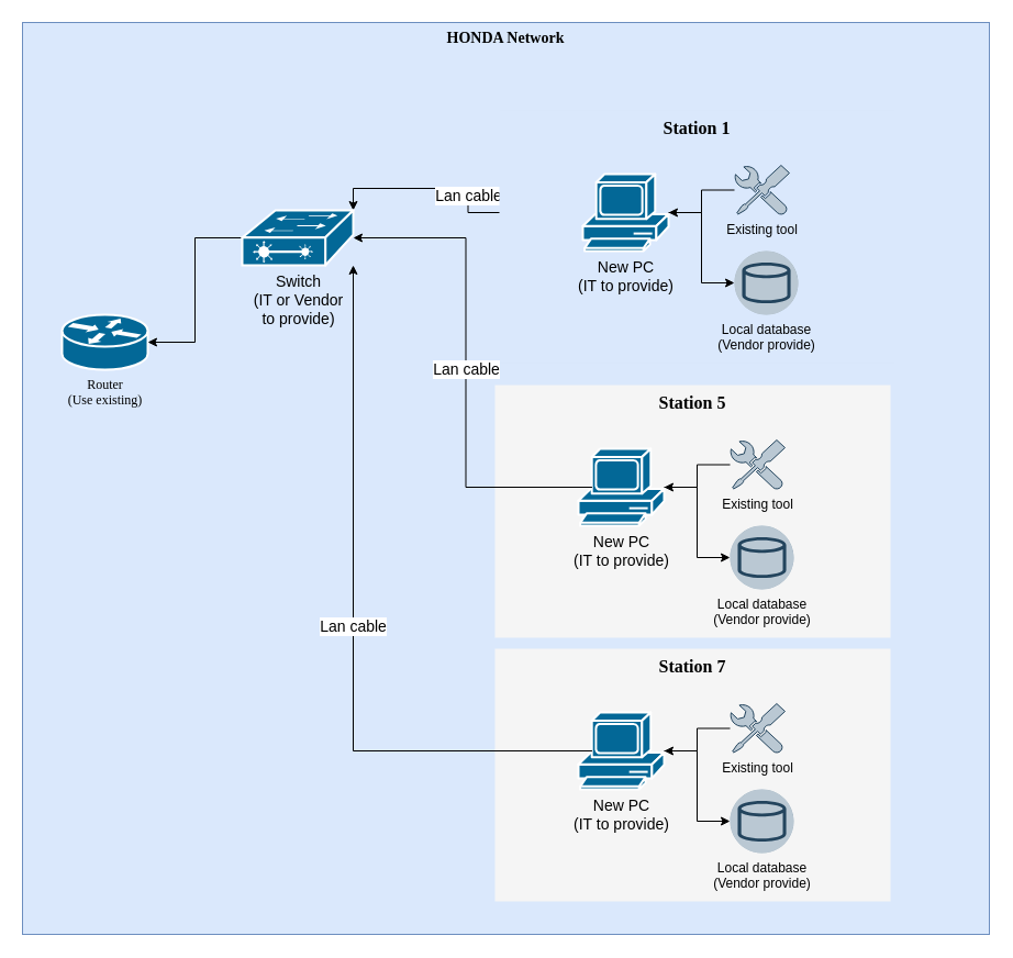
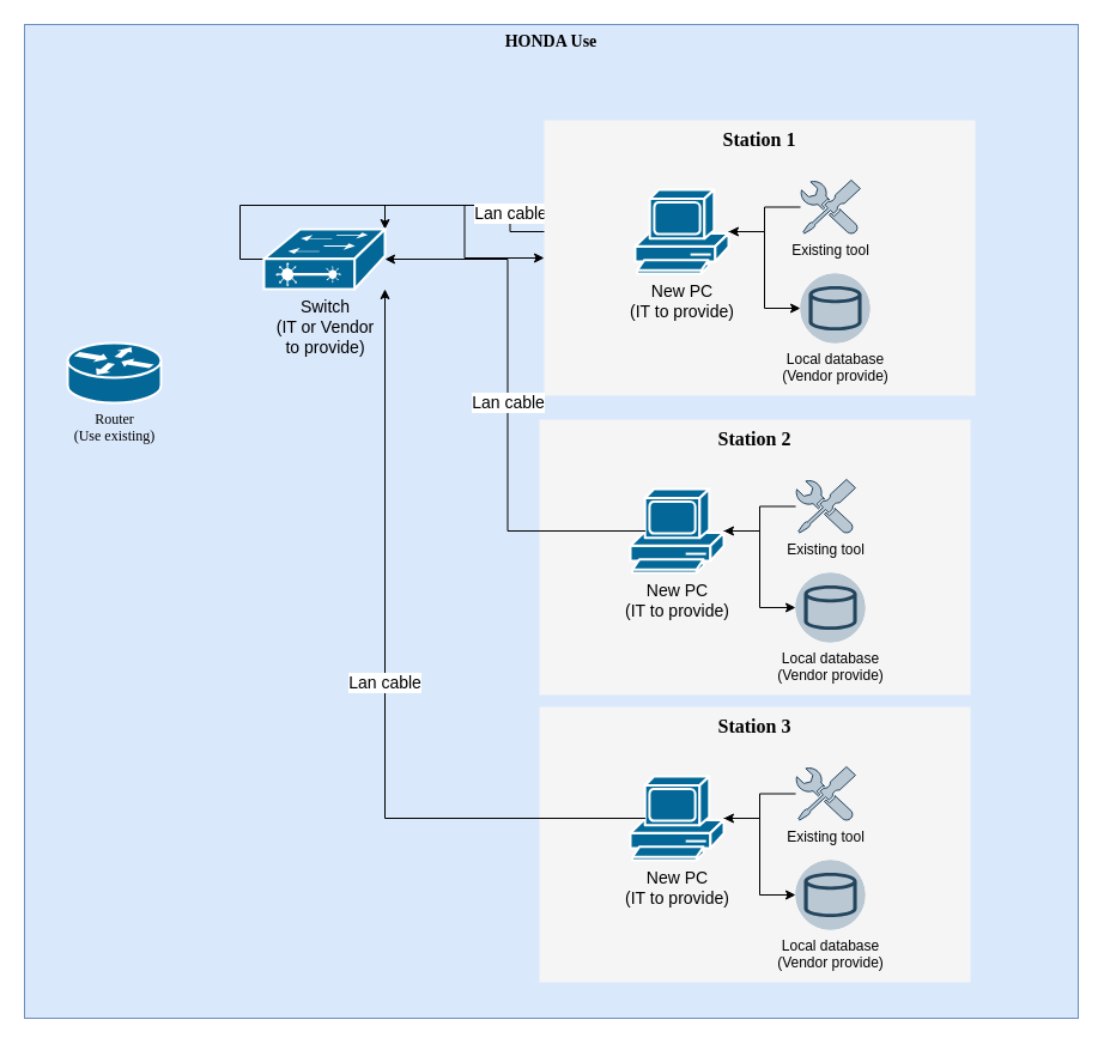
  <mxCell id="0" />
  <mxCell id="1" parent="0" />
- <mxCell id="2" value="HONDA Network" style="whiteSpace=wrap;html=1;rounded=0;shadow=0;comic=0;strokeWidth=1;fontFamily=Verdana;fontSize=14;fillColor=#dae8fc;strokeColor=#6c8ebf;verticalAlign=top;fontStyle=1;" parent="1" vertex="1"><mxGeometry x="20" y="20" width="880" height="830" as="geometry" /></mxCell>
+ <mxCell id="2" value="HONDA Use" style="whiteSpace=wrap;html=1;rounded=0;shadow=0;comic=0;strokeWidth=1;fontFamily=Verdana;fontSize=14;fillColor=#dae8fc;strokeColor=#6c8ebf;verticalAlign=top;fontStyle=1;" parent="1" vertex="1"><mxGeometry x="20" y="20" width="880" height="830" as="geometry" /></mxCell>
  <mxCell id="3" value="Router&lt;br&gt;(Use existing)" style="shape=mxgraph.cisco.routers.router;html=1;dashed=0;fillColor=#036897;strokeColor=#ffffff;strokeWidth=2;verticalLabelPosition=bottom;verticalAlign=top;rounded=0;shadow=0;comic=0;fontFamily=Verdana;fontSize=12;" parent="1" vertex="1"><mxGeometry x="56" y="286" width="78" height="50" as="geometry" /></mxCell>
  <mxCell id="4" value="Lan cable" style="edgeStyle=orthogonalEdgeStyle;rounded=0;orthogonalLoop=1;jettySize=auto;html=1;exitX=0.16;exitY=0.5;exitDx=0;exitDy=0;exitPerimeter=0;fontSize=14;entryX=1;entryY=0;entryDx=0;entryDy=0;entryPerimeter=0;" parent="1" source="9" target="6" edge="1"><mxGeometry relative="1" as="geometry" /></mxCell>
- <mxCell id="5" style="edgeStyle=orthogonalEdgeStyle;rounded=0;orthogonalLoop=1;jettySize=auto;html=1;exitX=0;exitY=0.5;exitDx=0;exitDy=0;exitPerimeter=0;entryX=1;entryY=0.5;entryDx=0;entryDy=0;entryPerimeter=0;fontSize=14;" parent="1" source="6" target="3" edge="1"><mxGeometry relative="1" as="geometry" /></mxCell>
+ <mxCell id="5" style="edgeStyle=orthogonalEdgeStyle;rounded=0;orthogonalLoop=1;jettySize=auto;html=1;exitX=0;exitY=0.5;exitDx=0;exitDy=0;exitPerimeter=0;fontSize=14;" parent="1" source="6" target="8" edge="1"><mxGeometry relative="1" as="geometry" /></mxCell>
  <mxCell id="6" value="Switch&lt;br&gt;(IT or Vendor &lt;br&gt;to provide)" style="shape=mxgraph.cisco.switches.layer_2_remote_switch;html=1;pointerEvents=1;dashed=0;fillColor=#036897;strokeColor=#ffffff;strokeWidth=2;verticalLabelPosition=bottom;verticalAlign=top;align=center;outlineConnect=0;fontSize=14;" parent="1" vertex="1"><mxGeometry x="220" y="191" width="101" height="50" as="geometry" /></mxCell>
  <mxCell id="7" value="" style="group" parent="1" vertex="1" connectable="0"><mxGeometry x="454" y="100" width="360" height="230" as="geometry" /></mxCell>
- <mxCell id="8" value="Station 1" style="whiteSpace=wrap;html=1;rounded=0;shadow=0;comic=0;strokeWidth=1;fontFamily=Verdana;fontSize=16;fillColor=#dae8fc;strokeColor=none;fontStyle=1;verticalAlign=top;" parent="7" vertex="1"><mxGeometry width="360" height="230" as="geometry" /></mxCell>
+ <mxCell id="8" value="Station 1" style="whiteSpace=wrap;html=1;rounded=0;shadow=0;comic=0;strokeWidth=1;fontFamily=Verdana;fontSize=16;fillColor=#f5f5f5;strokeColor=none;fontStyle=1;verticalAlign=top;" parent="7" vertex="1"><mxGeometry width="360" height="230" as="geometry" /></mxCell>
  <mxCell id="9" value="New PC&lt;br&gt;(IT to provide)" style="shape=mxgraph.cisco.computers_and_peripherals.pc;html=1;pointerEvents=1;dashed=0;fillColor=#036897;strokeColor=#ffffff;strokeWidth=2;verticalLabelPosition=bottom;verticalAlign=top;align=center;outlineConnect=0;fontSize=14;" parent="7" vertex="1"><mxGeometry x="76" y="58" width="78" height="70" as="geometry" /></mxCell>
  <mxCell id="10" value="Local database&lt;br&gt;(Vendor provide)" style="fillColor=#bac8d3;verticalLabelPosition=bottom;sketch=0;html=1;strokeColor=#23445d;verticalAlign=top;align=center;points=[[0.145,0.145,0],[0.5,0,0],[0.855,0.145,0],[1,0.5,0],[0.855,0.855,0],[0.5,1,0],[0.145,0.855,0],[0,0.5,0]];pointerEvents=1;shape=mxgraph.cisco_safe.compositeIcon;bgIcon=ellipse;resIcon=mxgraph.cisco_safe.capability.database;" parent="7" vertex="1"><mxGeometry x="214" y="128" width="58" height="58" as="geometry" /></mxCell>
  <mxCell id="11" value="" style="edgeStyle=orthogonalEdgeStyle;rounded=0;orthogonalLoop=1;jettySize=auto;html=1;" parent="7" source="9" target="10" edge="1"><mxGeometry relative="1" as="geometry" /></mxCell>
  <mxCell id="12" value="" style="edgeStyle=orthogonalEdgeStyle;rounded=0;orthogonalLoop=1;jettySize=auto;html=1;fontSize=14;" parent="7" source="13" target="9" edge="1"><mxGeometry relative="1" as="geometry" /></mxCell>
  <mxCell id="13" value="Existing tool" style="sketch=0;aspect=fixed;pointerEvents=1;shadow=0;dashed=0;html=1;strokeColor=#23445d;labelPosition=center;verticalLabelPosition=bottom;verticalAlign=top;align=center;fillColor=#bac8d3;shape=mxgraph.mscae.enterprise.tool;" parent="7" vertex="1"><mxGeometry x="214" y="50" width="50" height="45" as="geometry" /></mxCell>
  <mxCell id="14" value="" style="group" parent="1" vertex="1" connectable="0"><mxGeometry x="450" y="350" width="360" height="230" as="geometry" /></mxCell>
- <mxCell id="15" value="Station 5" style="whiteSpace=wrap;html=1;rounded=0;shadow=0;comic=0;strokeWidth=1;fontFamily=Verdana;fontSize=16;fillColor=#f5f5f5;strokeColor=none;fontStyle=1;verticalAlign=top;" parent="14" vertex="1"><mxGeometry width="360" height="230" as="geometry" /></mxCell>
+ <mxCell id="15" value="Station 2" style="whiteSpace=wrap;html=1;rounded=0;shadow=0;comic=0;strokeWidth=1;fontFamily=Verdana;fontSize=16;fillColor=#f5f5f5;strokeColor=none;fontStyle=1;verticalAlign=top;" parent="14" vertex="1"><mxGeometry width="360" height="230" as="geometry" /></mxCell>
  <mxCell id="16" value="New PC&lt;br&gt;(IT to provide)" style="shape=mxgraph.cisco.computers_and_peripherals.pc;html=1;pointerEvents=1;dashed=0;fillColor=#036897;strokeColor=#ffffff;strokeWidth=2;verticalLabelPosition=bottom;verticalAlign=top;align=center;outlineConnect=0;fontSize=14;" parent="14" vertex="1"><mxGeometry x="76" y="58" width="78" height="70" as="geometry" /></mxCell>
  <mxCell id="17" value="Local database&lt;br&gt;(Vendor provide)" style="fillColor=#bac8d3;verticalLabelPosition=bottom;sketch=0;html=1;strokeColor=#23445d;verticalAlign=top;align=center;points=[[0.145,0.145,0],[0.5,0,0],[0.855,0.145,0],[1,0.5,0],[0.855,0.855,0],[0.5,1,0],[0.145,0.855,0],[0,0.5,0]];pointerEvents=1;shape=mxgraph.cisco_safe.compositeIcon;bgIcon=ellipse;resIcon=mxgraph.cisco_safe.capability.database;" parent="14" vertex="1"><mxGeometry x="214" y="128" width="58" height="58" as="geometry" /></mxCell>
  <mxCell id="18" value="" style="edgeStyle=orthogonalEdgeStyle;rounded=0;orthogonalLoop=1;jettySize=auto;html=1;" parent="14" source="16" target="17" edge="1"><mxGeometry relative="1" as="geometry" /></mxCell>
  <mxCell id="19" value="" style="edgeStyle=orthogonalEdgeStyle;rounded=0;orthogonalLoop=1;jettySize=auto;html=1;fontSize=14;" parent="14" source="20" target="16" edge="1"><mxGeometry relative="1" as="geometry" /></mxCell>
  <mxCell id="20" value="Existing tool" style="sketch=0;aspect=fixed;pointerEvents=1;shadow=0;dashed=0;html=1;strokeColor=#23445d;labelPosition=center;verticalLabelPosition=bottom;verticalAlign=top;align=center;fillColor=#bac8d3;shape=mxgraph.mscae.enterprise.tool;" parent="14" vertex="1"><mxGeometry x="214" y="50" width="50" height="45" as="geometry" /></mxCell>
  <mxCell id="21" value="" style="group" parent="1" vertex="1" connectable="0"><mxGeometry x="450" y="590" width="360" height="230" as="geometry" /></mxCell>
- <mxCell id="22" value="Station 7" style="whiteSpace=wrap;html=1;rounded=0;shadow=0;comic=0;strokeWidth=1;fontFamily=Verdana;fontSize=16;fillColor=#f5f5f5;strokeColor=none;fontStyle=1;verticalAlign=top;" parent="21" vertex="1"><mxGeometry width="360" height="230" as="geometry" /></mxCell>
+ <mxCell id="22" value="Station 3" style="whiteSpace=wrap;html=1;rounded=0;shadow=0;comic=0;strokeWidth=1;fontFamily=Verdana;fontSize=16;fillColor=#f5f5f5;strokeColor=none;fontStyle=1;verticalAlign=top;" parent="21" vertex="1"><mxGeometry width="360" height="230" as="geometry" /></mxCell>
  <mxCell id="23" value="New PC&lt;br&gt;(IT to provide)" style="shape=mxgraph.cisco.computers_and_peripherals.pc;html=1;pointerEvents=1;dashed=0;fillColor=#036897;strokeColor=#ffffff;strokeWidth=2;verticalLabelPosition=bottom;verticalAlign=top;align=center;outlineConnect=0;fontSize=14;" parent="21" vertex="1"><mxGeometry x="76" y="58" width="78" height="70" as="geometry" /></mxCell>
  <mxCell id="24" value="Local database&lt;br&gt;(Vendor provide)" style="fillColor=#bac8d3;verticalLabelPosition=bottom;sketch=0;html=1;strokeColor=#23445d;verticalAlign=top;align=center;points=[[0.145,0.145,0],[0.5,0,0],[0.855,0.145,0],[1,0.5,0],[0.855,0.855,0],[0.5,1,0],[0.145,0.855,0],[0,0.5,0]];pointerEvents=1;shape=mxgraph.cisco_safe.compositeIcon;bgIcon=ellipse;resIcon=mxgraph.cisco_safe.capability.database;" parent="21" vertex="1"><mxGeometry x="214" y="128" width="58" height="58" as="geometry" /></mxCell>
  <mxCell id="25" value="" style="edgeStyle=orthogonalEdgeStyle;rounded=0;orthogonalLoop=1;jettySize=auto;html=1;" parent="21" source="23" target="24" edge="1"><mxGeometry relative="1" as="geometry" /></mxCell>
  <mxCell id="26" value="" style="edgeStyle=orthogonalEdgeStyle;rounded=0;orthogonalLoop=1;jettySize=auto;html=1;fontSize=14;" parent="21" source="27" target="23" edge="1"><mxGeometry relative="1" as="geometry" /></mxCell>
  <mxCell id="27" value="Existing tool" style="sketch=0;aspect=fixed;pointerEvents=1;shadow=0;dashed=0;html=1;strokeColor=#23445d;labelPosition=center;verticalLabelPosition=bottom;verticalAlign=top;align=center;fillColor=#bac8d3;shape=mxgraph.mscae.enterprise.tool;" parent="21" vertex="1"><mxGeometry x="214" y="50" width="50" height="45" as="geometry" /></mxCell>
  <mxCell id="28" value="Lan cable" style="edgeStyle=orthogonalEdgeStyle;rounded=0;orthogonalLoop=1;jettySize=auto;html=1;exitX=0.16;exitY=0.5;exitDx=0;exitDy=0;exitPerimeter=0;fontSize=14;entryX=1;entryY=0.5;entryDx=0;entryDy=0;entryPerimeter=0;" parent="1" source="16" target="6" edge="1"><mxGeometry relative="1" as="geometry"><mxPoint x="502.48" y="203" as="sourcePoint" /><mxPoint x="280.545" y="296" as="targetPoint" /></mxGeometry></mxCell>
  <mxCell id="29" value="Lan cable" style="edgeStyle=orthogonalEdgeStyle;rounded=0;orthogonalLoop=1;jettySize=auto;html=1;exitX=0.16;exitY=0.5;exitDx=0;exitDy=0;exitPerimeter=0;fontSize=14;entryX=1;entryY=1;entryDx=0;entryDy=0;entryPerimeter=0;" parent="1" source="23" target="6" edge="1"><mxGeometry relative="1" as="geometry"><mxPoint x="512.48" y="213" as="sourcePoint" /><mxPoint x="290.545" y="306" as="targetPoint" /></mxGeometry></mxCell>
